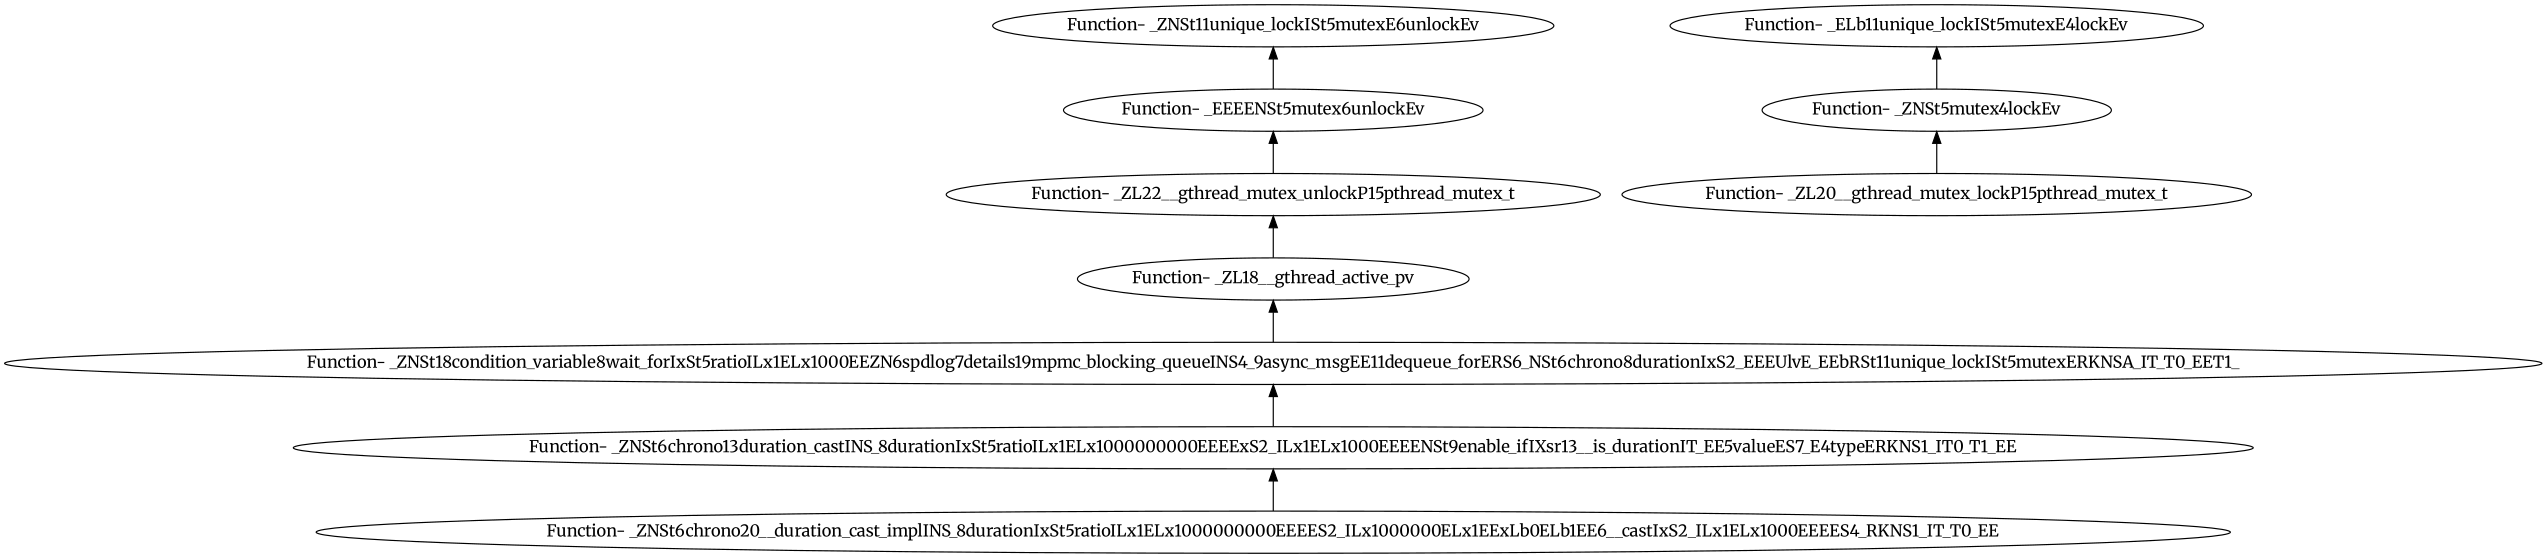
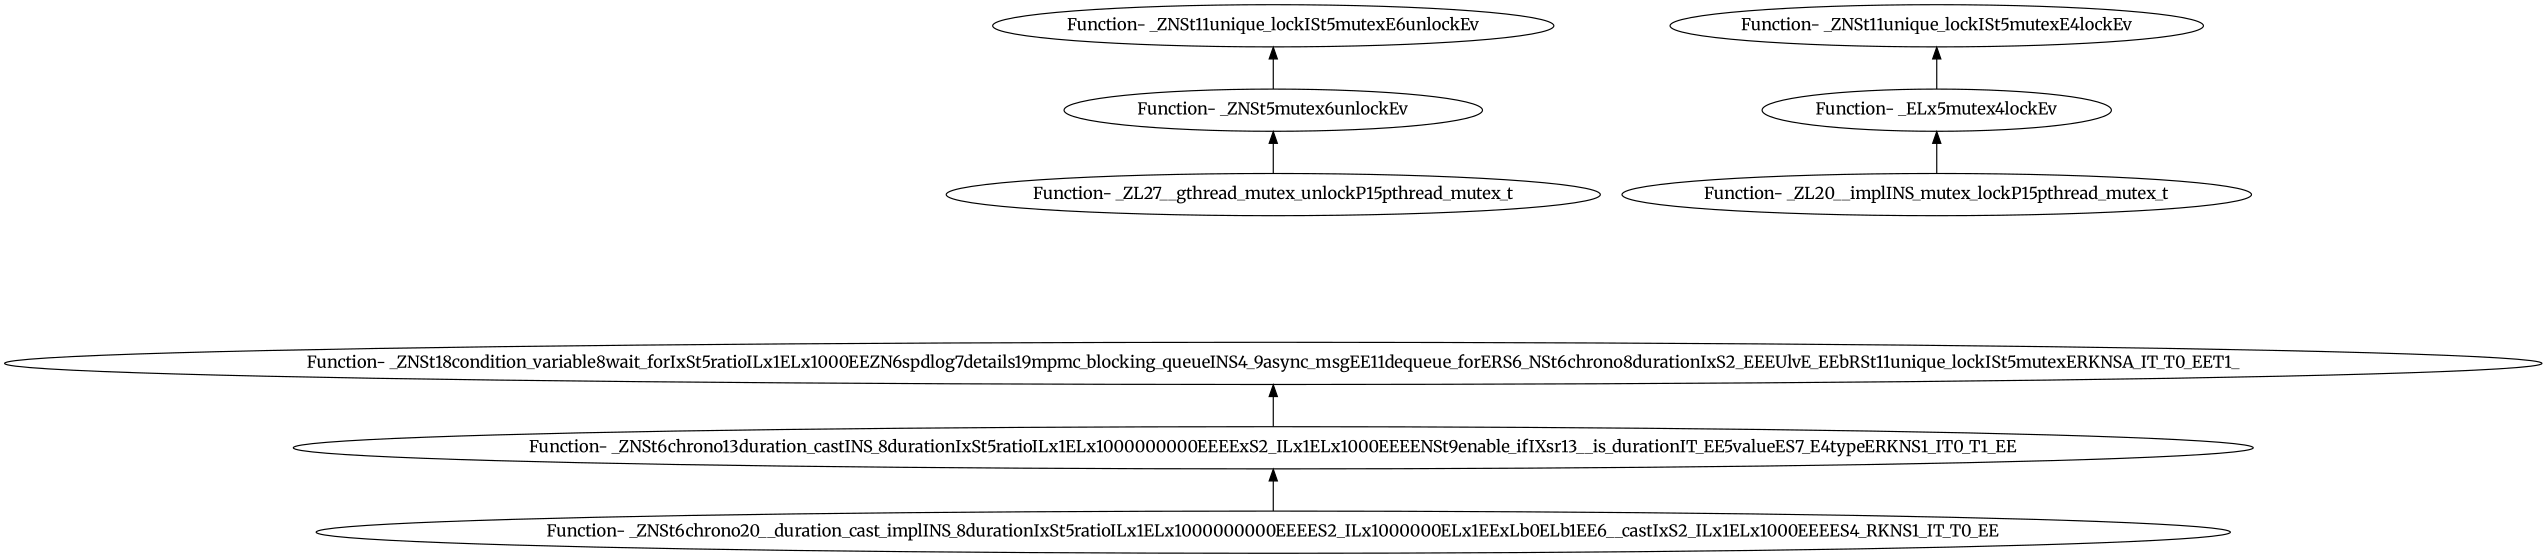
  digraph {
    fontname=Merriweather
    node [fontname=Merriweather]
    edge [dir=back fontname=Merriweather]
    "Function- _ZNSt6chrono13duration_castINS_8durationIxSt5ratioILx1ELx1000000000EEEExS2_ILx1ELx1000EEEENSt9enable_ifIXsr13__is_durationIT_EE5valueES7_E4typeERKNS1_IT0_T1_EE"
    "Function- _ZNSt6chrono20__duration_cast_implINS_8durationIxSt5ratioILx1ELx1000000000EEEES2_ILx1000000ELx1EExLb0ELb1EE6__castIxS2_ILx1ELx1000EEEES4_RKNS1_IT_T0_EE"
    "Function- _ZNSt18condition_variable8wait_forIxSt5ratioILx1ELx1000EEZN6spdlog7details19mpmc_blocking_queueINS4_9async_msgEE11dequeue_forERS6_NSt6chrono8durationIxS2_EEEUlvE_EEbRSt11unique_lockISt5mutexERKNSA_IT_T0_EET1_"
-   "Function- _ZL18__gthread_active_pv"
    "Function- _ZNSt11unique_lockISt5mutexE6unlockEv"
-   "Function- _ZNSt5mutex6unlockEv" [label="Function- _EEEENSt5mutex6unlockEv"]
-   "Function- _ZL22__gthread_mutex_unlockP15pthread_mutex_t"
-   "Function- _ZNSt5mutex4lockEv"
-   "Function- _ZL20__gthread_mutex_lockP15pthread_mutex_t"
-   "Function- _ZNSt11unique_lockISt5mutexE4lockEv" [label="Function- _ELb11unique_lockISt5mutexE4lockEv"]
+   "Function- _ZNSt5mutex6unlockEv"
+   "Function- _ZL22__gthread_mutex_unlockP15pthread_mutex_t" [label="Function- _ZL27__gthread_mutex_unlockP15pthread_mutex_t"]
+   "Function- _ZNSt5mutex4lockEv" [label="Function- _ELx5mutex4lockEv"]
+   "Function- _ZL20__gthread_mutex_lockP15pthread_mutex_t" [label="Function- _ZL20__implINS_mutex_lockP15pthread_mutex_t"]
+   "Function- _ZNSt11unique_lockISt5mutexE4lockEv"
    "Function- _ZNSt6chrono13duration_castINS_8durationIxSt5ratioILx1ELx1000000000EEEExS2_ILx1ELx1000EEEENSt9enable_ifIXsr13__is_durationIT_EE5valueES7_E4typeERKNS1_IT0_T1_EE" -> "Function- _ZNSt6chrono20__duration_cast_implINS_8durationIxSt5ratioILx1ELx1000000000EEEES2_ILx1000000ELx1EExLb0ELb1EE6__castIxS2_ILx1ELx1000EEEES4_RKNS1_IT_T0_EE"
    "Function- _ZNSt18condition_variable8wait_forIxSt5ratioILx1ELx1000EEZN6spdlog7details19mpmc_blocking_queueINS4_9async_msgEE11dequeue_forERS6_NSt6chrono8durationIxS2_EEEUlvE_EEbRSt11unique_lockISt5mutexERKNSA_IT_T0_EET1_" -> "Function- _ZNSt6chrono13duration_castINS_8durationIxSt5ratioILx1ELx1000000000EEEExS2_ILx1ELx1000EEEENSt9enable_ifIXsr13__is_durationIT_EE5valueES7_E4typeERKNS1_IT0_T1_EE"
-   "Function- _ZL18__gthread_active_pv" -> "Function- _ZNSt18condition_variable8wait_forIxSt5ratioILx1ELx1000EEZN6spdlog7details19mpmc_blocking_queueINS4_9async_msgEE11dequeue_forERS6_NSt6chrono8durationIxS2_EEEUlvE_EEbRSt11unique_lockISt5mutexERKNSA_IT_T0_EET1_"
    "Function- _ZNSt11unique_lockISt5mutexE6unlockEv" -> "Function- _ZNSt5mutex6unlockEv"
    "Function- _ZNSt5mutex6unlockEv" -> "Function- _ZL22__gthread_mutex_unlockP15pthread_mutex_t"
-   "Function- _ZL22__gthread_mutex_unlockP15pthread_mutex_t" -> "Function- _ZL18__gthread_active_pv"
    "Function- _ZNSt5mutex4lockEv" -> "Function- _ZL20__gthread_mutex_lockP15pthread_mutex_t"
    "Function- _ZNSt11unique_lockISt5mutexE4lockEv" -> "Function- _ZNSt5mutex4lockEv"
  }
